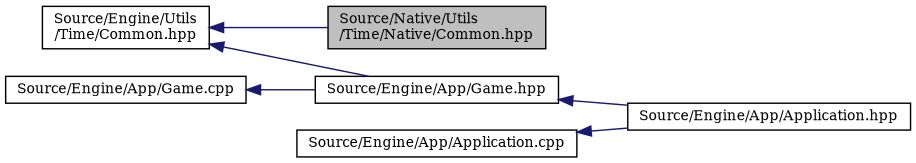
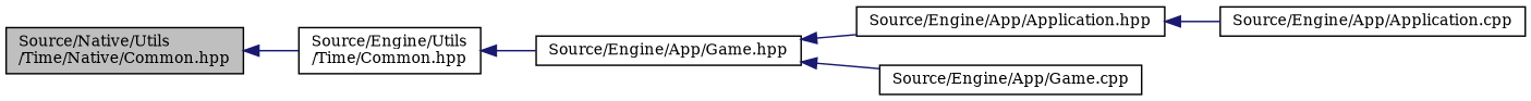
  digraph {
    fontname="DejaVu Serif"
    rankdir=LR
    node [color=black fillcolor=white fontname="DejaVu Serif" fontsize=10 shape=record style=filled]
    edge [color=midnightblue dir=back fontname="DejaVu Serif" fontsize=10 labelfontname=Helvetica labelfontsize=10 style=solid]
    n1 [fillcolor=grey75 fontcolor=black height=0.2 label="Source/Native/Utils\l/Time/Native/Common.hpp" width=0.4]
    n2 [height=0.2 label="Source/Engine/Utils\l/Time/Common.hpp" width=0.4]
    n3 [height=0.2 label="Source/Engine/App/Game.hpp" width=0.4]
    n4 [height=0.2 label="Source/Engine/App/Application.hpp" width=0.4]
    n5 [height=0.2 label="Source/Engine/App/Game.cpp" width=0.4]
    n6 [height=0.2 label="Source/Engine/App/Application.cpp" width=0.4]
-   n2 -> n1
+   n1 -> n2
    n2 -> n3
    n3 -> n4
-   n5 -> n3
-   n6 -> n4
+   n3 -> n5
+   n4 -> n6
  }
